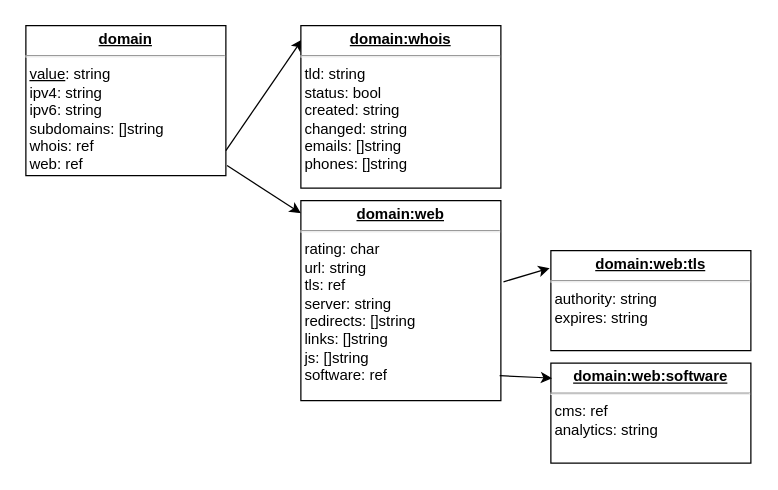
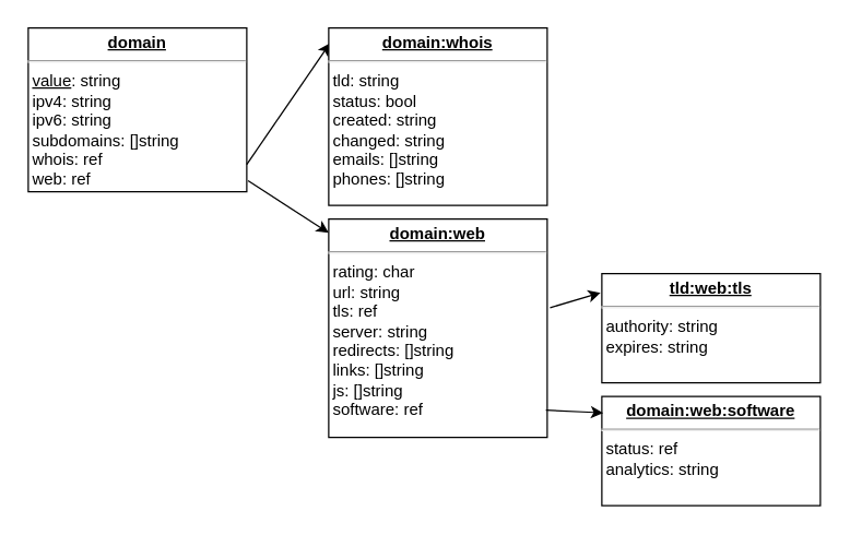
  <mxCell id="0" />
  <mxCell id="1" parent="0" />
  <mxCell id="2" value="&lt;p style=&quot;margin: 0px ; margin-top: 4px ; text-align: center ; text-decoration: underline&quot;&gt;&lt;b&gt;domain&lt;/b&gt;&lt;/p&gt;&lt;hr&gt;&lt;div&gt;&amp;nbsp;&lt;u&gt;value&lt;/u&gt;: string&lt;/div&gt;&lt;div&gt;&amp;nbsp;ipv4: string&lt;/div&gt;&lt;div&gt;&amp;nbsp;ipv6: string&lt;/div&gt;&lt;div&gt;&amp;nbsp;subdomains: []string&lt;br&gt;&lt;/div&gt;&lt;div&gt;&amp;nbsp;whois: ref&lt;br&gt;&lt;div&gt;&amp;nbsp;web: ref&lt;br&gt;&lt;/div&gt;&lt;/div&gt;" style="verticalAlign=top;align=left;overflow=fill;fontSize=12;fontFamily=Helvetica;html=1;" vertex="1" parent="1"><mxGeometry x="20" y="20" width="160" height="120" as="geometry" /></mxCell>
  <mxCell id="3" value="" style="endArrow=classic;html=1;entryX=0.006;entryY=0.086;entryDx=0;entryDy=0;entryPerimeter=0;exitX=1;exitY=0.833;exitDx=0;exitDy=0;exitPerimeter=0;" edge="1" parent="1" source="2" target="4"><mxGeometry width="50" height="50" relative="1" as="geometry"><mxPoint x="220" y="93" as="sourcePoint" /><mxPoint x="319.04" y="47.8" as="targetPoint" /></mxGeometry></mxCell>
  <mxCell id="4" value="&lt;p style=&quot;margin: 0px ; margin-top: 4px ; text-align: center ; text-decoration: underline&quot;&gt;&lt;b&gt;domain:whois&lt;/b&gt;&lt;/p&gt;&lt;hr&gt;&lt;div&gt;&amp;nbsp;tld: string&lt;/div&gt;&lt;div&gt;&amp;nbsp;status: bool&lt;/div&gt;&lt;div&gt;&amp;nbsp;created: string&lt;/div&gt;&lt;div&gt;&amp;nbsp;changed: string&lt;/div&gt;&lt;div&gt;&amp;nbsp;emails: []string&lt;/div&gt;&lt;div&gt;&amp;nbsp;phones: []string&lt;br&gt;&lt;/div&gt;&lt;div&gt;&amp;nbsp;&lt;br&gt;&lt;/div&gt;" style="verticalAlign=top;align=left;overflow=fill;fontSize=12;fontFamily=Helvetica;html=1;" vertex="1" parent="1"><mxGeometry x="240" y="20" width="160" height="130" as="geometry" /></mxCell>
  <mxCell id="5" value="&lt;p style=&quot;margin: 0px ; margin-top: 4px ; text-align: center ; text-decoration: underline&quot;&gt;&lt;b&gt;domain:web&lt;/b&gt;&lt;/p&gt;&lt;hr&gt;&lt;div&gt;&amp;nbsp;rating: char&lt;/div&gt;&lt;div&gt;&amp;nbsp;url: string&lt;/div&gt;&lt;div&gt;&amp;nbsp;tls: ref&lt;/div&gt;&lt;div&gt;&amp;nbsp;server: string&lt;/div&gt;&lt;div&gt;&amp;nbsp;redirects: []string&lt;/div&gt;&lt;div&gt;&amp;nbsp;links: []string&lt;/div&gt;&lt;div&gt;&amp;nbsp;js: []string&lt;br&gt;&lt;/div&gt;&lt;div&gt;&amp;nbsp;software: ref&lt;br&gt;&lt;/div&gt;" style="verticalAlign=top;align=left;overflow=fill;fontSize=12;fontFamily=Helvetica;html=1;" vertex="1" parent="1"><mxGeometry x="240" y="160" width="160" height="160" as="geometry" /></mxCell>
  <mxCell id="6" value="" style="endArrow=classic;html=1;entryX=0;entryY=0.063;entryDx=0;entryDy=0;entryPerimeter=0;exitX=1.006;exitY=0.933;exitDx=0;exitDy=0;exitPerimeter=0;" edge="1" parent="1" source="2" target="5"><mxGeometry width="50" height="50" relative="1" as="geometry"><mxPoint x="210" y="220" as="sourcePoint" /><mxPoint x="460.96" y="61.18" as="targetPoint" /></mxGeometry></mxCell>
- <mxCell id="7" value="&lt;p style=&quot;margin: 0px ; margin-top: 4px ; text-align: center ; text-decoration: underline&quot;&gt;&lt;b&gt;domain:web:tls&lt;/b&gt;&lt;/p&gt;&lt;hr&gt;&lt;div&gt;&amp;nbsp;authority: string&lt;/div&gt;&lt;div&gt;&amp;nbsp;expires: string&lt;br&gt;&lt;/div&gt;" style="verticalAlign=top;align=left;overflow=fill;fontSize=12;fontFamily=Helvetica;html=1;" vertex="1" parent="1"><mxGeometry x="440" y="200" width="160" height="80" as="geometry" /></mxCell>
+ <mxCell id="7" value="&lt;p style=&quot;margin: 0px ; margin-top: 4px ; text-align: center ; text-decoration: underline&quot;&gt;&lt;b&gt;tld:web:tls&lt;/b&gt;&lt;/p&gt;&lt;hr&gt;&lt;div&gt;&amp;nbsp;authority: string&lt;/div&gt;&lt;div&gt;&amp;nbsp;expires: string&lt;br&gt;&lt;/div&gt;" style="verticalAlign=top;align=left;overflow=fill;fontSize=12;fontFamily=Helvetica;html=1;" vertex="1" parent="1"><mxGeometry x="440" y="200" width="160" height="80" as="geometry" /></mxCell>
  <mxCell id="8" value="" style="endArrow=classic;html=1;entryX=-0.006;entryY=0.175;entryDx=0;entryDy=0;entryPerimeter=0;exitX=1.013;exitY=0.406;exitDx=0;exitDy=0;exitPerimeter=0;" edge="1" parent="1" source="5" target="7"><mxGeometry width="50" height="50" relative="1" as="geometry"><mxPoint x="430" y="250" as="sourcePoint" /><mxPoint x="490" y="192" as="targetPoint" /></mxGeometry></mxCell>
- <mxCell id="9" value="&lt;p style=&quot;margin: 0px ; margin-top: 4px ; text-align: center ; text-decoration: underline&quot;&gt;&lt;b&gt;domain:web:software&lt;/b&gt;&lt;/p&gt;&lt;hr&gt;&lt;div&gt;&amp;nbsp;cms: ref&lt;/div&gt;&lt;div&gt;&amp;nbsp;analytics: string&lt;br&gt;&lt;/div&gt;" style="verticalAlign=top;align=left;overflow=fill;fontSize=12;fontFamily=Helvetica;html=1;" vertex="1" parent="1"><mxGeometry x="440" y="290" width="160" height="80" as="geometry" /></mxCell>
+ <mxCell id="9" value="&lt;p style=&quot;margin: 0px ; margin-top: 4px ; text-align: center ; text-decoration: underline&quot;&gt;&lt;b&gt;domain:web:software&lt;/b&gt;&lt;/p&gt;&lt;hr&gt;&lt;div&gt;&amp;nbsp;status: ref&lt;/div&gt;&lt;div&gt;&amp;nbsp;analytics: string&lt;br&gt;&lt;/div&gt;" style="verticalAlign=top;align=left;overflow=fill;fontSize=12;fontFamily=Helvetica;html=1;" vertex="1" parent="1"><mxGeometry x="440" y="290" width="160" height="80" as="geometry" /></mxCell>
  <mxCell id="10" value="" style="endArrow=classic;html=1;entryX=0.006;entryY=0.15;entryDx=0;entryDy=0;entryPerimeter=0;exitX=0.994;exitY=0.875;exitDx=0;exitDy=0;exitPerimeter=0;" edge="1" parent="1" source="5" target="9"><mxGeometry width="50" height="50" relative="1" as="geometry"><mxPoint x="412.08" y="234.96" as="sourcePoint" /><mxPoint x="449.04" y="134" as="targetPoint" /></mxGeometry></mxCell>
